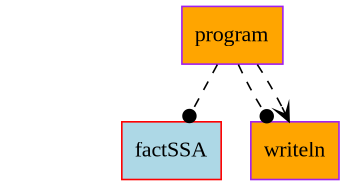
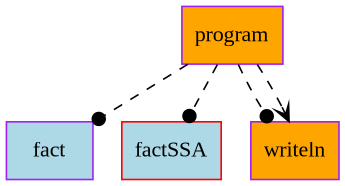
  digraph {
    fontname="Liberation Serif"
    node [color=purple fillcolor=lightblue fontname="Liberation Serif" shape=box style=filled]
    edge [arrowhead=dot fontname="Liberation Serif" style=dashed]
+   fact
    program [fillcolor=orange]
    factSSA [color=red]
    writeln [fillcolor=orange]
+   program -> fact
    program -> factSSA
    program -> writeln
    program -> writeln [arrowhead=vee]
  }
